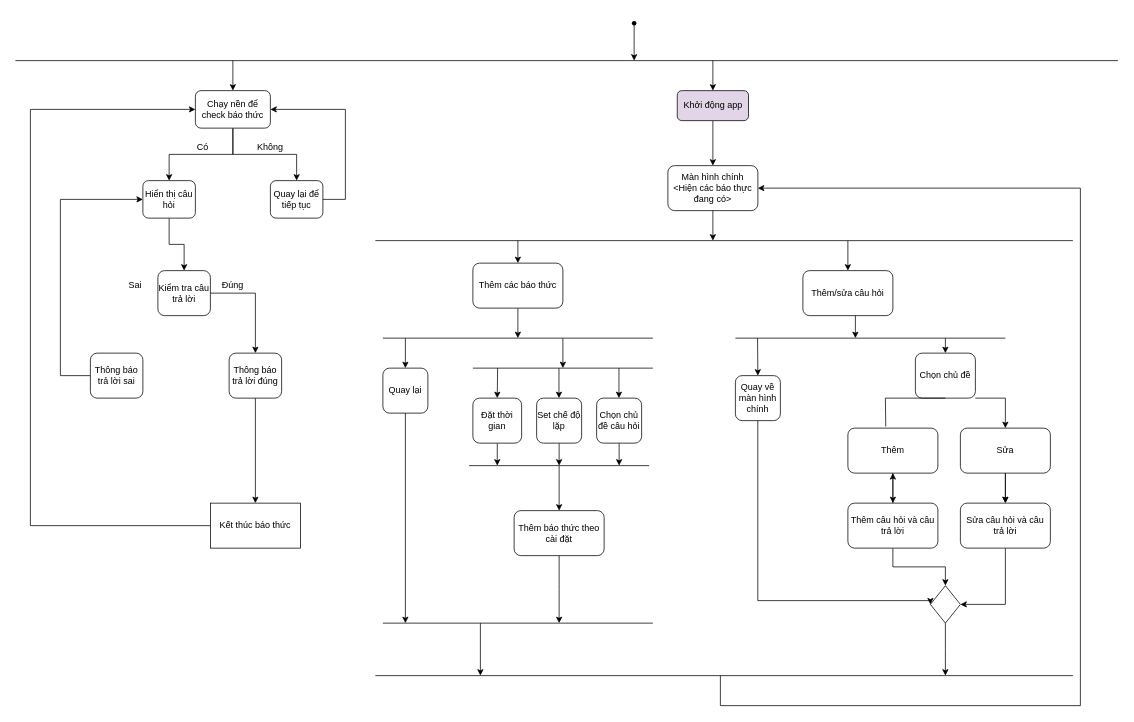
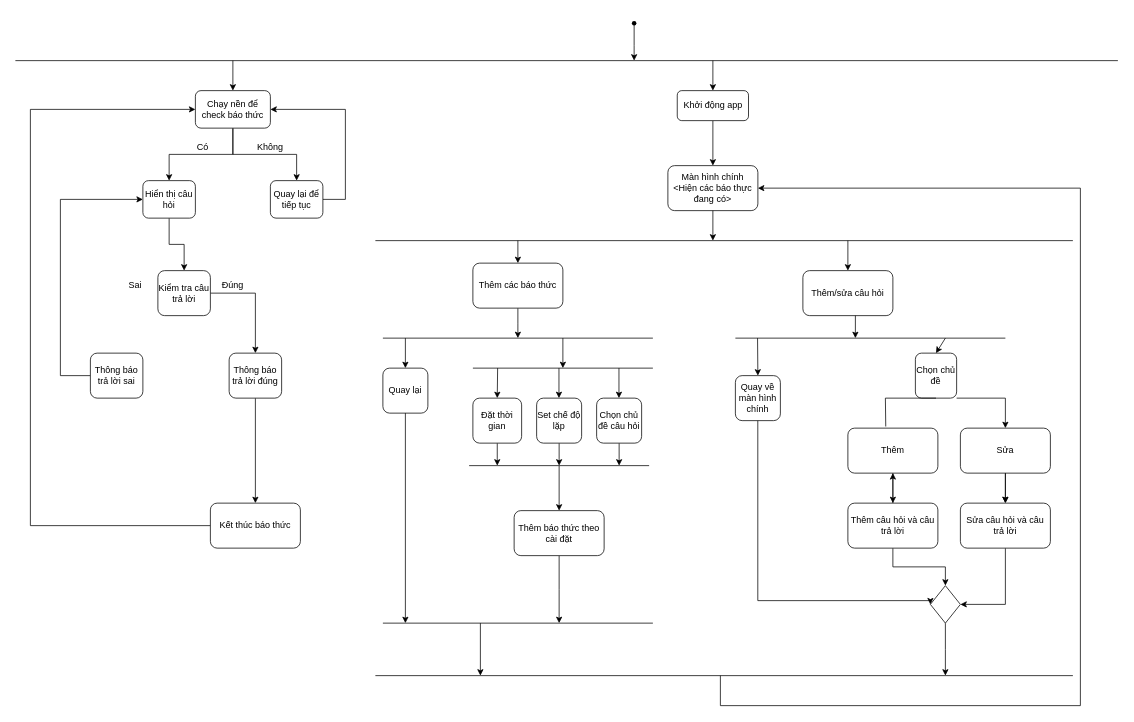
  <mxCell id="0" />
  <mxCell id="1" parent="0" />
  <mxCell id="2" style="edgeStyle=orthogonalEdgeStyle;rounded=0;orthogonalLoop=1;jettySize=auto;html=1;" edge="1" parent="1" source="3"><mxGeometry relative="1" as="geometry"><mxPoint x="845" y="80" as="targetPoint" /></mxGeometry></mxCell>
  <mxCell id="3" value="" style="shape=waypoint;sketch=0;fillStyle=solid;size=6;pointerEvents=1;points=[];fillColor=none;resizable=0;rotatable=0;perimeter=centerPerimeter;snapToPoint=1;" vertex="1" parent="1"><mxGeometry x="835" y="20" width="20" height="20" as="geometry" /></mxCell>
  <mxCell id="4" style="edgeStyle=orthogonalEdgeStyle;rounded=0;orthogonalLoop=1;jettySize=auto;html=1;entryX=0.5;entryY=0;entryDx=0;entryDy=0;" edge="1" parent="1" source="5" target="6"><mxGeometry relative="1" as="geometry" /></mxCell>
- <mxCell id="5" value="Khởi động app" style="rounded=1;whiteSpace=wrap;html=1;fillColor=#e1d5e7;" vertex="1" parent="1"><mxGeometry x="902.5" width="95" height="40" as="geometry" y="120" /></mxCell>
+ <mxCell id="5" value="Khởi động app" style="rounded=1;whiteSpace=wrap;html=1;" vertex="1" parent="1"><mxGeometry x="902.5" width="95" height="40" as="geometry" y="120" /></mxCell>
  <mxCell id="6" value="Màn hình chính&lt;div&gt;&amp;lt;Hiện các báo thực đang có&lt;span style=&quot;background-color: initial;&quot;&gt;&amp;gt;&lt;/span&gt;&lt;/div&gt;" style="rounded=1;whiteSpace=wrap;html=1;" vertex="1" parent="1"><mxGeometry x="890" y="220" width="120" height="60" as="geometry" /></mxCell>
  <mxCell id="7" style="edgeStyle=orthogonalEdgeStyle;rounded=0;orthogonalLoop=1;jettySize=auto;html=1;" edge="1" parent="1" source="8"><mxGeometry relative="1" as="geometry"><mxPoint x="690" y="450" as="targetPoint" /></mxGeometry></mxCell>
  <mxCell id="8" value="Thêm các báo thức" style="rounded=1;whiteSpace=wrap;html=1;" vertex="1" parent="1"><mxGeometry x="630" y="350" width="120" height="60" as="geometry" /></mxCell>
  <mxCell id="9" value="Thêm/sửa câu hỏi" style="rounded=1;whiteSpace=wrap;html=1;" vertex="1" parent="1"><mxGeometry x="1070" y="360" width="120" height="60" as="geometry" /></mxCell>
  <mxCell id="10" style="edgeStyle=orthogonalEdgeStyle;rounded=0;orthogonalLoop=1;jettySize=auto;html=1;" edge="1" parent="1" source="11"><mxGeometry relative="1" as="geometry"><mxPoint x="662.5" y="620" as="targetPoint" /></mxGeometry></mxCell>
  <mxCell id="11" value="Đặt thời gian" style="rounded=1;whiteSpace=wrap;html=1;" vertex="1" parent="1"><mxGeometry x="630" y="530" width="65" height="60" as="geometry" /></mxCell>
  <mxCell id="12" style="edgeStyle=orthogonalEdgeStyle;rounded=0;orthogonalLoop=1;jettySize=auto;html=1;" edge="1" parent="1" source="13"><mxGeometry relative="1" as="geometry"><mxPoint x="745" y="620" as="targetPoint" /></mxGeometry></mxCell>
  <mxCell id="13" value="Set chế độ lặp" style="rounded=1;whiteSpace=wrap;html=1;" vertex="1" parent="1"><mxGeometry x="715" y="530" width="60" height="60" as="geometry" /></mxCell>
  <mxCell id="14" style="edgeStyle=orthogonalEdgeStyle;rounded=0;orthogonalLoop=1;jettySize=auto;html=1;" edge="1" parent="1" source="15"><mxGeometry relative="1" as="geometry"><mxPoint x="825" y="620" as="targetPoint" /></mxGeometry></mxCell>
  <mxCell id="15" value="Chọn chủ đề câu hỏi" style="rounded=1;whiteSpace=wrap;html=1;" vertex="1" parent="1"><mxGeometry x="795" y="530" width="60" height="60" as="geometry" /></mxCell>
  <mxCell id="16" value="Quay lại" style="rounded=1;whiteSpace=wrap;html=1;" vertex="1" parent="1"><mxGeometry x="510" y="490" width="60" height="60" as="geometry" /></mxCell>
  <mxCell id="17" style="edgeStyle=orthogonalEdgeStyle;rounded=0;orthogonalLoop=1;jettySize=auto;html=1;" edge="1" parent="1" source="18"><mxGeometry relative="1" as="geometry"><mxPoint x="745" y="830" as="targetPoint" /></mxGeometry></mxCell>
  <mxCell id="18" value="Thêm báo thức theo cài đặt" style="rounded=1;whiteSpace=wrap;html=1;" vertex="1" parent="1"><mxGeometry x="685" y="680" width="120" height="60" as="geometry" /></mxCell>
- <mxCell id="19" value="Chọn chủ đề" style="rounded=1;whiteSpace=wrap;html=1;" vertex="1" parent="1"><mxGeometry x="1220" y="470" width="80" height="60" as="geometry" /></mxCell>
+ <mxCell id="19" value="Chọn chủ đề" style="rounded=1;whiteSpace=wrap;html=1;" vertex="1" parent="1"><mxGeometry x="1220" y="470" width="55" height="60" as="geometry" /></mxCell>
  <mxCell id="20" value="Thêm" style="rounded=1;whiteSpace=wrap;html=1;" vertex="1" parent="1"><mxGeometry x="1130" y="570" width="120" height="60" as="geometry" /></mxCell>
  <mxCell id="21" value="" style="edgeStyle=orthogonalEdgeStyle;rounded=0;orthogonalLoop=1;jettySize=auto;html=1;" edge="1" parent="1" source="22" target="27"><mxGeometry relative="1" as="geometry" /></mxCell>
  <mxCell id="22" value="Sửa" style="rounded=1;whiteSpace=wrap;html=1;" vertex="1" parent="1"><mxGeometry x="1280" y="570" width="120" height="60" as="geometry" /></mxCell>
  <mxCell id="23" style="edgeStyle=orthogonalEdgeStyle;rounded=0;orthogonalLoop=1;jettySize=auto;html=1;entryX=0.5;entryY=0;entryDx=0;entryDy=0;" edge="1" parent="1" source="25" target="29"><mxGeometry relative="1" as="geometry" /></mxCell>
  <mxCell id="24" value="" style="edgeStyle=orthogonalEdgeStyle;rounded=0;orthogonalLoop=1;jettySize=auto;html=1;" edge="1" parent="1" source="25" target="20"><mxGeometry relative="1" as="geometry" /></mxCell>
  <mxCell id="25" value="Thêm câu hỏi và câu trả lời" style="rounded=1;whiteSpace=wrap;html=1;" vertex="1" parent="1"><mxGeometry x="1130" y="670" width="120" height="60" as="geometry" /></mxCell>
  <mxCell id="26" style="edgeStyle=orthogonalEdgeStyle;rounded=0;orthogonalLoop=1;jettySize=auto;html=1;entryX=1;entryY=0.5;entryDx=0;entryDy=0;" edge="1" parent="1" source="27" target="29"><mxGeometry relative="1" as="geometry" /></mxCell>
  <mxCell id="27" value="Sửa câu hỏi và câu trả lời" style="rounded=1;whiteSpace=wrap;html=1;" vertex="1" parent="1"><mxGeometry x="1280" y="670" width="120" height="60" as="geometry" /></mxCell>
  <mxCell id="28" style="edgeStyle=orthogonalEdgeStyle;rounded=0;orthogonalLoop=1;jettySize=auto;html=1;" edge="1" parent="1" source="29"><mxGeometry relative="1" as="geometry"><mxPoint x="1260" y="900" as="targetPoint" /></mxGeometry></mxCell>
  <mxCell id="29" value="" style="rhombus;whiteSpace=wrap;html=1;" vertex="1" parent="1"><mxGeometry x="1240" y="780" width="40" height="50" as="geometry" /></mxCell>
  <mxCell id="30" style="edgeStyle=orthogonalEdgeStyle;rounded=0;orthogonalLoop=1;jettySize=auto;html=1;entryX=0;entryY=0.5;entryDx=0;entryDy=0;" edge="1" parent="1"><mxGeometry relative="1" as="geometry"><mxPoint x="1239.95" y="805" as="targetPoint" /><mxPoint x="1009.897" y="530" as="sourcePoint" /><Array as="points"><mxPoint x="1010" y="800" /><mxPoint x="1240" y="800" /></Array></mxGeometry></mxCell>
  <mxCell id="31" value="Quay về màn hình chính" style="rounded=1;whiteSpace=wrap;html=1;" vertex="1" parent="1"><mxGeometry x="980" y="500" width="60" height="60" as="geometry" /></mxCell>
  <mxCell id="32" value="" style="endArrow=none;html=1;rounded=0;entryX=0.421;entryY=-0.036;entryDx=0;entryDy=0;exitX=0.5;exitY=1;exitDx=0;exitDy=0;entryPerimeter=0;" edge="1" parent="1" source="19" target="20"><mxGeometry width="50" height="50" relative="1" as="geometry"><mxPoint x="1210" y="570" as="sourcePoint" /><mxPoint x="1260" y="520" as="targetPoint" /><Array as="points"><mxPoint x="1180" y="530" /></Array></mxGeometry></mxCell>
  <mxCell id="33" value="" style="endArrow=classic;html=1;rounded=0;exitX=1;exitY=1;exitDx=0;exitDy=0;entryX=0.5;entryY=0;entryDx=0;entryDy=0;" edge="1" parent="1" source="19" target="22"><mxGeometry width="50" height="50" relative="1" as="geometry"><mxPoint x="1310" y="590" as="sourcePoint" /><mxPoint x="1360" y="560" as="targetPoint" /><Array as="points"><mxPoint x="1340" y="530" /></Array></mxGeometry></mxCell>
  <mxCell id="34" value="" style="endArrow=classic;html=1;rounded=0;entryX=0.5;entryY=0;entryDx=0;entryDy=0;exitX=0.5;exitY=1;exitDx=0;exitDy=0;" edge="1" parent="1" source="20" target="25"><mxGeometry width="50" height="50" relative="1" as="geometry"><mxPoint x="1160" y="690" as="sourcePoint" /><mxPoint x="1210" y="640" as="targetPoint" /></mxGeometry></mxCell>
  <mxCell id="35" value="" style="endArrow=classic;html=1;rounded=0;entryX=0.5;entryY=0;entryDx=0;entryDy=0;" edge="1" parent="1" source="22" target="27"><mxGeometry width="50" height="50" relative="1" as="geometry"><mxPoint x="1200" y="640" as="sourcePoint" /><mxPoint x="1200" y="680" as="targetPoint" /></mxGeometry></mxCell>
  <mxCell id="36" value="" style="endArrow=none;html=1;rounded=0;" edge="1" parent="1"><mxGeometry width="50" height="50" relative="1" as="geometry"><mxPoint x="500" y="320" as="sourcePoint" /><mxPoint x="1430" y="320" as="targetPoint" /></mxGeometry></mxCell>
  <mxCell id="37" value="" style="endArrow=none;html=1;rounded=0;" edge="1" parent="1"><mxGeometry width="50" height="50" relative="1" as="geometry"><mxPoint x="630" y="490" as="sourcePoint" /><mxPoint x="870" y="490" as="targetPoint" /></mxGeometry></mxCell>
  <mxCell id="38" value="" style="endArrow=none;html=1;rounded=0;" edge="1" parent="1"><mxGeometry width="50" height="50" relative="1" as="geometry"><mxPoint x="510" y="450" as="sourcePoint" /><mxPoint x="870" y="450" as="targetPoint" /></mxGeometry></mxCell>
  <mxCell id="39" value="" style="endArrow=classic;html=1;rounded=0;" edge="1" parent="1"><mxGeometry width="50" height="50" relative="1" as="geometry"><mxPoint x="750" y="450" as="sourcePoint" /><mxPoint x="750" y="490" as="targetPoint" /></mxGeometry></mxCell>
  <mxCell id="40" value="" style="endArrow=classic;html=1;rounded=0;entryX=0.5;entryY=0;entryDx=0;entryDy=0;" edge="1" parent="1" target="11"><mxGeometry width="50" height="50" relative="1" as="geometry"><mxPoint x="663" y="490" as="sourcePoint" /><mxPoint x="850" y="520" as="targetPoint" /></mxGeometry></mxCell>
  <mxCell id="41" value="" style="endArrow=classic;html=1;rounded=0;entryX=0.5;entryY=0;entryDx=0;entryDy=0;" edge="1" parent="1"><mxGeometry width="50" height="50" relative="1" as="geometry"><mxPoint x="744.79" y="490" as="sourcePoint" /><mxPoint x="744.79" y="530" as="targetPoint" /></mxGeometry></mxCell>
  <mxCell id="42" value="" style="endArrow=classic;html=1;rounded=0;entryX=0.5;entryY=0;entryDx=0;entryDy=0;" edge="1" parent="1"><mxGeometry width="50" height="50" relative="1" as="geometry"><mxPoint x="824.79" y="490" as="sourcePoint" /><mxPoint x="824.79" y="530" as="targetPoint" /></mxGeometry></mxCell>
  <mxCell id="43" value="" style="endArrow=none;html=1;rounded=0;" edge="1" parent="1"><mxGeometry width="50" height="50" relative="1" as="geometry"><mxPoint x="625" y="620" as="sourcePoint" /><mxPoint x="865" y="620" as="targetPoint" /></mxGeometry></mxCell>
  <mxCell id="44" value="" style="endArrow=classic;html=1;rounded=0;entryX=0.5;entryY=0;entryDx=0;entryDy=0;" edge="1" parent="1" target="18"><mxGeometry width="50" height="50" relative="1" as="geometry"><mxPoint x="745" y="620" as="sourcePoint" /><mxPoint x="760" y="640" as="targetPoint" /></mxGeometry></mxCell>
  <mxCell id="45" value="" style="endArrow=classic;html=1;rounded=0;" edge="1" parent="1"><mxGeometry width="50" height="50" relative="1" as="geometry"><mxPoint x="540" y="450" as="sourcePoint" /><mxPoint x="540" y="490" as="targetPoint" /></mxGeometry></mxCell>
  <mxCell id="46" value="" style="endArrow=none;html=1;rounded=0;" edge="1" parent="1"><mxGeometry width="50" height="50" relative="1" as="geometry"><mxPoint x="510" y="830" as="sourcePoint" /><mxPoint x="870" y="830" as="targetPoint" /></mxGeometry></mxCell>
  <mxCell id="47" value="" style="endArrow=classic;html=1;rounded=0;exitX=0.5;exitY=1;exitDx=0;exitDy=0;" edge="1" parent="1" source="16"><mxGeometry width="50" height="50" relative="1" as="geometry"><mxPoint x="530" y="650" as="sourcePoint" /><mxPoint x="540" y="830" as="targetPoint" /></mxGeometry></mxCell>
  <mxCell id="48" value="" style="endArrow=none;html=1;rounded=0;" edge="1" parent="1"><mxGeometry width="50" height="50" relative="1" as="geometry"><mxPoint x="500" y="900" as="sourcePoint" /><mxPoint x="1430" y="900" as="targetPoint" /></mxGeometry></mxCell>
  <mxCell id="49" value="" style="endArrow=classic;html=1;rounded=0;" edge="1" parent="1"><mxGeometry width="50" height="50" relative="1" as="geometry"><mxPoint x="640" y="830" as="sourcePoint" /><mxPoint x="640" y="900" as="targetPoint" /></mxGeometry></mxCell>
  <mxCell id="50" value="" style="endArrow=classic;html=1;rounded=0;entryX=0.5;entryY=0;entryDx=0;entryDy=0;" edge="1" parent="1" target="8"><mxGeometry width="50" height="50" relative="1" as="geometry"><mxPoint x="690" y="320" as="sourcePoint" /><mxPoint x="720" y="310" as="targetPoint" /></mxGeometry></mxCell>
  <mxCell id="51" value="" style="endArrow=classic;html=1;rounded=0;entryX=0.5;entryY=0;entryDx=0;entryDy=0;" edge="1" parent="1" target="9"><mxGeometry width="50" height="50" relative="1" as="geometry"><mxPoint x="1130" y="320" as="sourcePoint" /><mxPoint x="1150" y="320" as="targetPoint" /></mxGeometry></mxCell>
  <mxCell id="52" style="edgeStyle=orthogonalEdgeStyle;rounded=0;orthogonalLoop=1;jettySize=auto;html=1;" edge="1" parent="1"><mxGeometry relative="1" as="geometry"><mxPoint x="1140" y="450" as="targetPoint" /><mxPoint x="1140" y="420" as="sourcePoint" /></mxGeometry></mxCell>
  <mxCell id="53" value="" style="endArrow=none;html=1;rounded=0;" edge="1" parent="1"><mxGeometry width="50" height="50" relative="1" as="geometry"><mxPoint x="980" y="450" as="sourcePoint" /><mxPoint x="1340" y="450" as="targetPoint" /></mxGeometry></mxCell>
  <mxCell id="54" value="" style="endArrow=classic;html=1;rounded=0;entryX=0.5;entryY=0;entryDx=0;entryDy=0;" edge="1" parent="1" target="31"><mxGeometry width="50" height="50" relative="1" as="geometry"><mxPoint x="1009.58" y="450" as="sourcePoint" /><mxPoint x="1009.58" y="490" as="targetPoint" /></mxGeometry></mxCell>
  <mxCell id="55" value="" style="endArrow=classic;html=1;rounded=0;entryX=0.5;entryY=0;entryDx=0;entryDy=0;" edge="1" parent="1" target="19"><mxGeometry width="50" height="50" relative="1" as="geometry"><mxPoint x="1260" y="450" as="sourcePoint" /><mxPoint x="1150" y="440" as="targetPoint" /></mxGeometry></mxCell>
  <mxCell id="56" value="" style="endArrow=classic;html=1;rounded=0;exitX=0.5;exitY=1;exitDx=0;exitDy=0;" edge="1" parent="1" source="6"><mxGeometry width="50" height="50" relative="1" as="geometry"><mxPoint x="920" y="320" as="sourcePoint" /><mxPoint x="950" y="320" as="targetPoint" /></mxGeometry></mxCell>
  <mxCell id="57" value="" style="endArrow=classic;html=1;rounded=0;entryX=1;entryY=0.5;entryDx=0;entryDy=0;" edge="1" parent="1" target="6"><mxGeometry width="50" height="50" relative="1" as="geometry"><mxPoint x="960" y="900" as="sourcePoint" /><mxPoint x="1010" y="910" as="targetPoint" /><Array as="points"><mxPoint x="960" y="940" /><mxPoint x="1440" y="940" /><mxPoint x="1440" y="250" /></Array></mxGeometry></mxCell>
  <mxCell id="58" value="" style="endArrow=none;html=1;rounded=0;" edge="1" parent="1"><mxGeometry width="50" height="50" relative="1" as="geometry"><mxPoint x="20" y="80" as="sourcePoint" /><mxPoint x="1490" y="80" as="targetPoint" /></mxGeometry></mxCell>
  <mxCell id="59" style="edgeStyle=orthogonalEdgeStyle;rounded=0;orthogonalLoop=1;jettySize=auto;html=1;entryX=0.5;entryY=0;entryDx=0;entryDy=0;" edge="1" parent="1" source="61" target="63"><mxGeometry relative="1" as="geometry" /></mxCell>
  <mxCell id="60" style="edgeStyle=orthogonalEdgeStyle;rounded=0;orthogonalLoop=1;jettySize=auto;html=1;" edge="1" parent="1" source="61" target="65"><mxGeometry relative="1" as="geometry" /></mxCell>
  <mxCell id="61" value="Chạy nền để check báo thức" style="rounded=1;whiteSpace=wrap;html=1;" vertex="1" parent="1"><mxGeometry x="260" width="100" height="50" as="geometry" y="120" /></mxCell>
  <mxCell id="62" style="edgeStyle=orthogonalEdgeStyle;rounded=0;orthogonalLoop=1;jettySize=auto;html=1;entryX=0.5;entryY=0;entryDx=0;entryDy=0;" edge="1" parent="1" source="63" target="67"><mxGeometry relative="1" as="geometry" /></mxCell>
  <mxCell id="63" value="Hiển thị câu hỏi" style="rounded=1;whiteSpace=wrap;html=1;" vertex="1" parent="1"><mxGeometry x="190" y="240" width="70" height="50" as="geometry" /></mxCell>
  <mxCell id="64" style="edgeStyle=orthogonalEdgeStyle;rounded=0;orthogonalLoop=1;jettySize=auto;html=1;entryX=1;entryY=0.5;entryDx=0;entryDy=0;" edge="1" parent="1" source="65" target="61"><mxGeometry relative="1" as="geometry"><Array as="points"><mxPoint x="460" y="265" /><mxPoint x="460" y="145" /></Array></mxGeometry></mxCell>
  <mxCell id="65" value="Quay lại để tiếp tục" style="rounded=1;whiteSpace=wrap;html=1;" vertex="1" parent="1"><mxGeometry x="360" y="240" width="70" height="50" as="geometry" /></mxCell>
  <mxCell id="66" style="edgeStyle=orthogonalEdgeStyle;rounded=0;orthogonalLoop=1;jettySize=auto;html=1;entryX=0.5;entryY=0;entryDx=0;entryDy=0;exitX=1;exitY=0.5;exitDx=0;exitDy=0;" edge="1" parent="1" source="67" target="71"><mxGeometry relative="1" as="geometry" /></mxCell>
  <mxCell id="67" value="Kiểm tra câu trả lời" style="rounded=1;whiteSpace=wrap;html=1;" vertex="1" parent="1"><mxGeometry x="210" y="360" width="70" height="60" as="geometry" /></mxCell>
  <mxCell id="68" style="edgeStyle=orthogonalEdgeStyle;rounded=0;orthogonalLoop=1;jettySize=auto;html=1;entryX=0;entryY=0.5;entryDx=0;entryDy=0;" edge="1" parent="1" source="69" target="63"><mxGeometry relative="1" as="geometry"><Array as="points"><mxPoint x="80" y="500" /><mxPoint x="80" y="265" /></Array></mxGeometry></mxCell>
  <mxCell id="69" value="Thông báo trả lời sai" style="rounded=1;whiteSpace=wrap;html=1;" vertex="1" parent="1"><mxGeometry x="120" y="470" width="70" height="60" as="geometry" /></mxCell>
  <mxCell id="70" style="edgeStyle=orthogonalEdgeStyle;rounded=0;orthogonalLoop=1;jettySize=auto;html=1;entryX=0.5;entryY=0;entryDx=0;entryDy=0;" edge="1" parent="1" source="71" target="73"><mxGeometry relative="1" as="geometry" /></mxCell>
  <mxCell id="71" value="Thông báo trả lời đúng" style="rounded=1;whiteSpace=wrap;html=1;" vertex="1" parent="1"><mxGeometry x="305" y="470" width="70" height="60" as="geometry" /></mxCell>
  <mxCell id="72" style="edgeStyle=orthogonalEdgeStyle;rounded=0;orthogonalLoop=1;jettySize=auto;html=1;entryX=0;entryY=0.5;entryDx=0;entryDy=0;" edge="1" parent="1" source="73" target="61"><mxGeometry relative="1" as="geometry"><Array as="points"><mxPoint x="40" y="700" /><mxPoint x="40" y="145" /></Array></mxGeometry></mxCell>
- <mxCell id="73" value="Kết thúc báo thức" style="whiteSpace=wrap;html=1;rounded=0;" vertex="1" parent="1"><mxGeometry x="280" y="670" width="120" height="60" as="geometry" /></mxCell>
+ <mxCell id="73" value="Kết thúc báo thức" style="rounded=1;whiteSpace=wrap;html=1;" vertex="1" parent="1"><mxGeometry x="280" y="670" width="120" height="60" as="geometry" /></mxCell>
  <mxCell id="74" value="" style="endArrow=classic;html=1;rounded=0;entryX=0.5;entryY=0;entryDx=0;entryDy=0;" edge="1" parent="1" target="61"><mxGeometry width="50" height="50" relative="1" as="geometry"><mxPoint x="310" y="80" as="sourcePoint" /><mxPoint x="360" y="80" as="targetPoint" /></mxGeometry></mxCell>
  <mxCell id="75" value="" style="endArrow=classic;html=1;rounded=0;entryX=0.5;entryY=0;entryDx=0;entryDy=0;" edge="1" parent="1" target="5"><mxGeometry width="50" height="50" relative="1" as="geometry"><mxPoint x="950" y="80" as="sourcePoint" /><mxPoint x="1000" y="80" as="targetPoint" /></mxGeometry></mxCell>
  <mxCell id="76" value="Sai" style="text;html=1;align=center;verticalAlign=middle;whiteSpace=wrap;rounded=0;" vertex="1" parent="1"><mxGeometry x="150" y="375" width="60" height="10" as="geometry" /></mxCell>
  <mxCell id="77" value="Đúng" style="text;html=1;align=center;verticalAlign=middle;whiteSpace=wrap;rounded=0;" vertex="1" parent="1"><mxGeometry x="280" y="375" width="60" height="10" as="geometry" /></mxCell>
  <mxCell id="78" value="Có" style="text;html=1;align=center;verticalAlign=middle;whiteSpace=wrap;rounded=0;" vertex="1" parent="1"><mxGeometry x="240" y="180" width="60" height="30" as="geometry" /></mxCell>
  <mxCell id="79" value="Không" style="text;html=1;align=center;verticalAlign=middle;whiteSpace=wrap;rounded=0;" vertex="1" parent="1"><mxGeometry x="330" y="180" width="60" height="30" as="geometry" /></mxCell>
